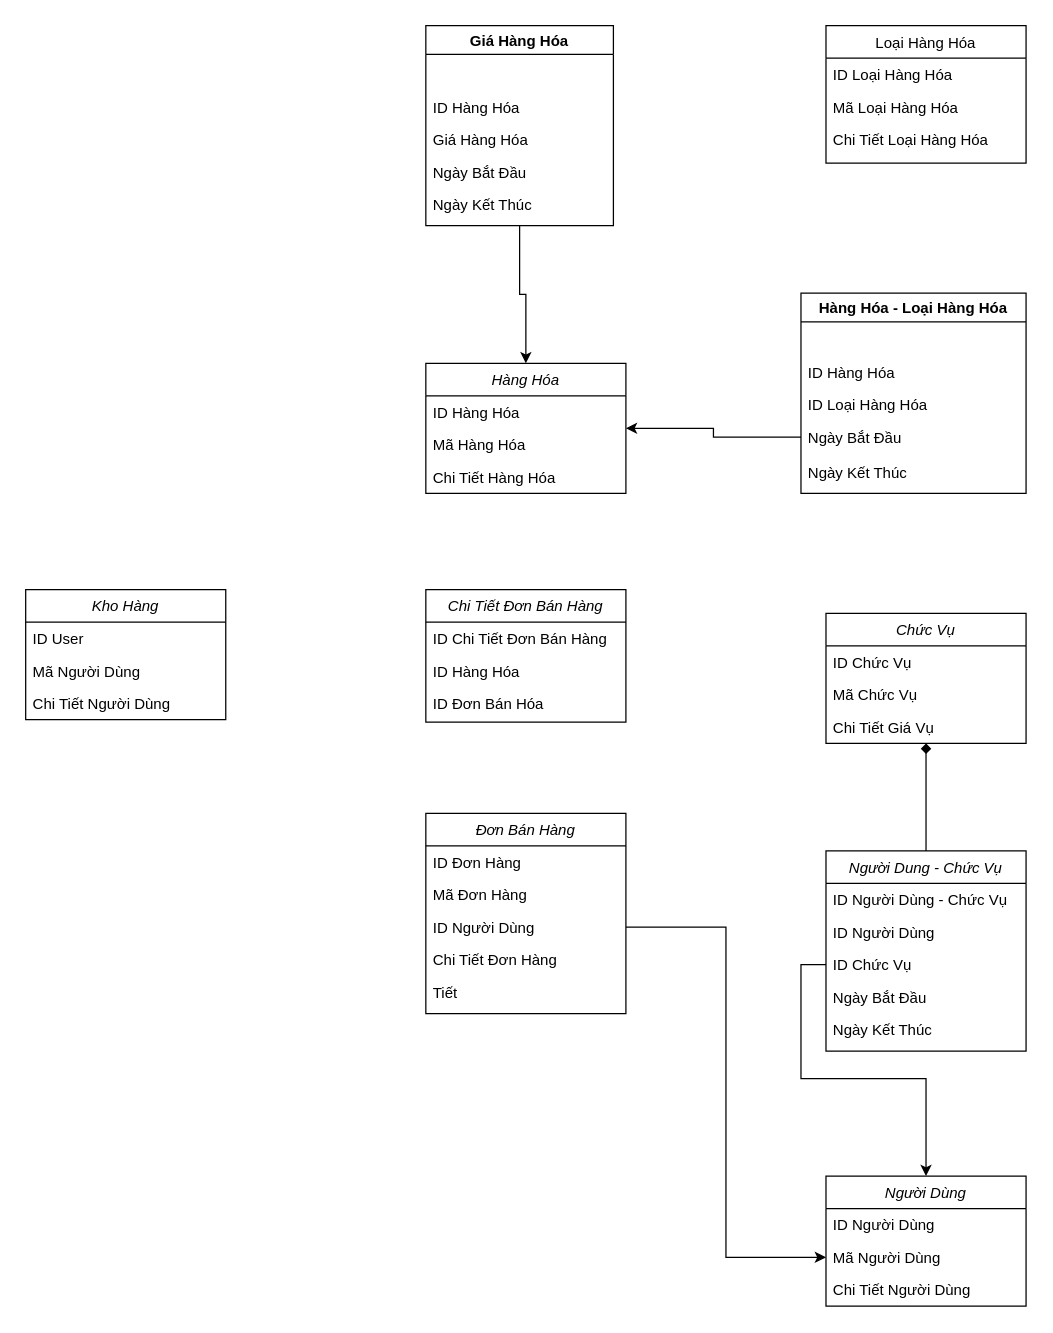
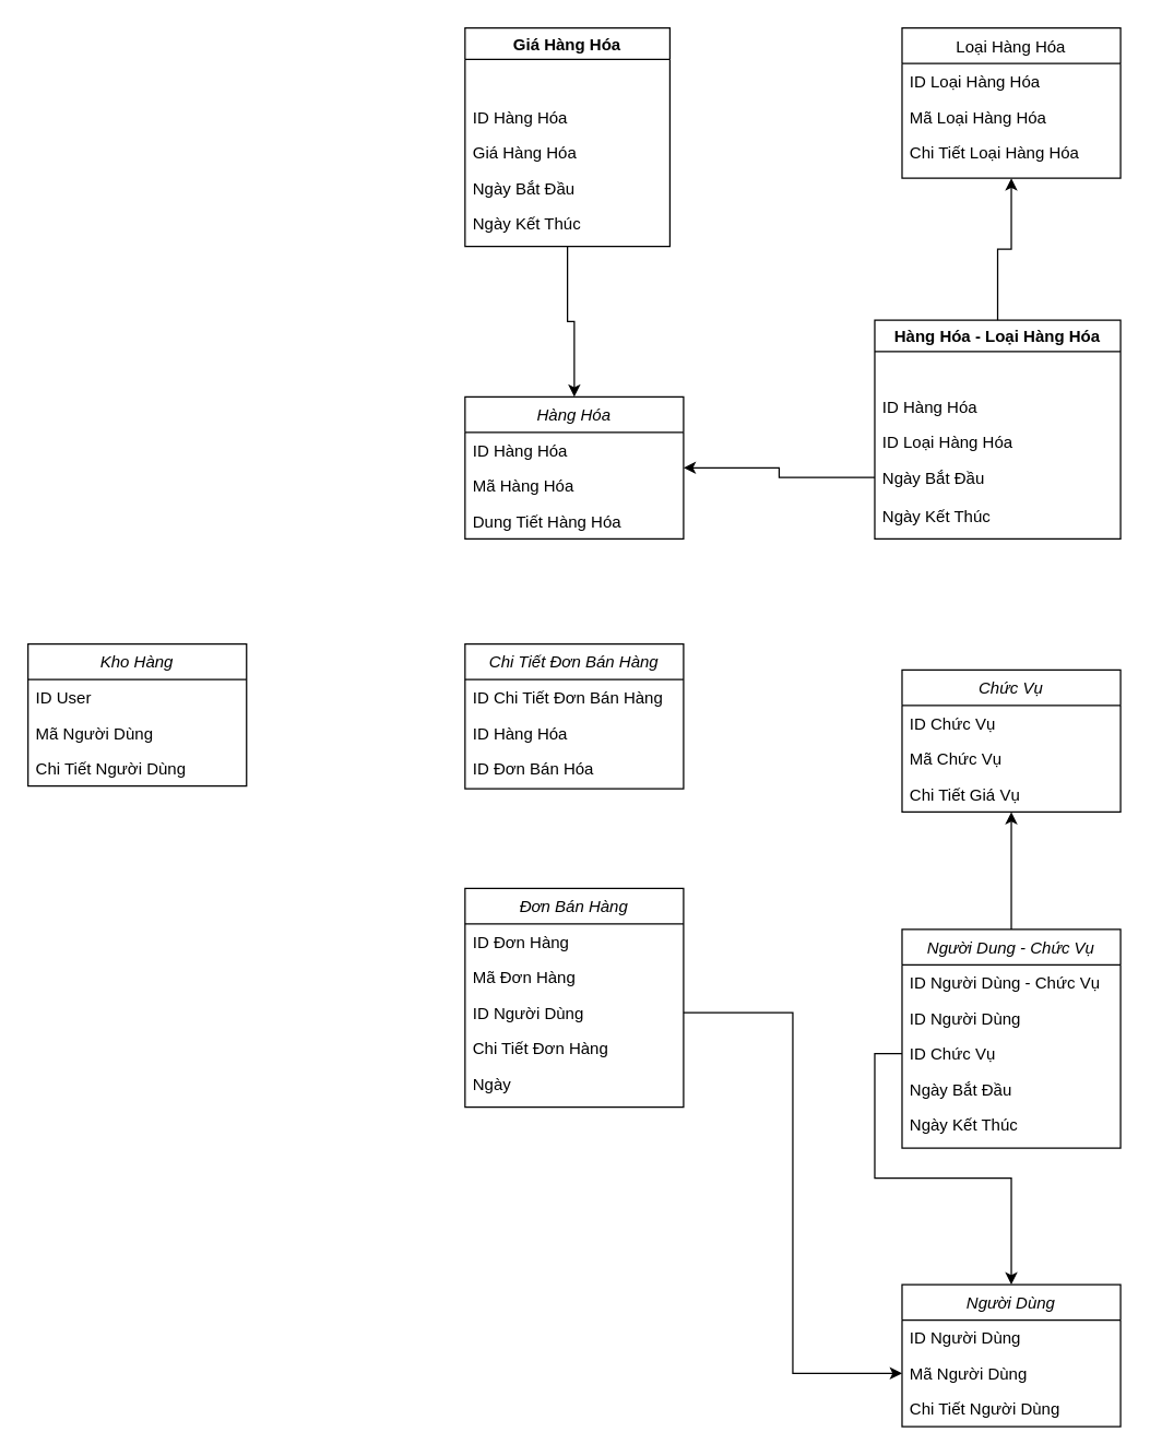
  <mxCell id="0" />
  <mxCell id="1" parent="0" />
  <mxCell id="2" value="Hàng Hóa" style="swimlane;fontStyle=2;align=center;verticalAlign=top;childLayout=stackLayout;horizontal=1;startSize=26;horizontalStack=0;resizeParent=1;resizeLast=0;collapsible=1;marginBottom=0;rounded=0;shadow=0;strokeWidth=1;" parent="1" vertex="1"><mxGeometry x="340" y="290" width="160" height="104" as="geometry"><mxRectangle x="230" y="140" width="160" height="26" as="alternateBounds" /></mxGeometry></mxCell>
  <mxCell id="3" value="ID Hàng Hóa" style="text;align=left;verticalAlign=top;spacingLeft=4;spacingRight=4;overflow=hidden;rotatable=0;points=[[0,0.5],[1,0.5]];portConstraint=eastwest;" parent="2" vertex="1"><mxGeometry y="26" width="160" height="26" as="geometry" /></mxCell>
  <mxCell id="4" value="Mã Hàng Hóa" style="text;align=left;verticalAlign=top;spacingLeft=4;spacingRight=4;overflow=hidden;rotatable=0;points=[[0,0.5],[1,0.5]];portConstraint=eastwest;rounded=0;shadow=0;html=0;" parent="2" vertex="1"><mxGeometry y="52" width="160" height="26" as="geometry" /></mxCell>
- <mxCell id="5" value="Chi Tiết Hàng Hóa" style="text;align=left;verticalAlign=top;spacingLeft=4;spacingRight=4;overflow=hidden;rotatable=0;points=[[0,0.5],[1,0.5]];portConstraint=eastwest;" parent="2" vertex="1"><mxGeometry y="78" width="160" height="26" as="geometry" /></mxCell>
+ <mxCell id="5" value="Dung Tiết Hàng Hóa" style="text;align=left;verticalAlign=top;spacingLeft=4;spacingRight=4;overflow=hidden;rotatable=0;points=[[0,0.5],[1,0.5]];portConstraint=eastwest;" parent="2" vertex="1"><mxGeometry y="78" width="160" height="26" as="geometry" /></mxCell>
  <mxCell id="6" value="Loại Hàng Hóa" style="swimlane;fontStyle=0;align=center;verticalAlign=top;childLayout=stackLayout;horizontal=1;startSize=26;horizontalStack=0;resizeParent=1;resizeLast=0;collapsible=1;marginBottom=0;rounded=0;shadow=0;strokeWidth=1;" parent="1" vertex="1"><mxGeometry x="660" y="20" width="160" height="110" as="geometry"><mxRectangle x="550" y="140" width="160" height="26" as="alternateBounds" /></mxGeometry></mxCell>
  <mxCell id="7" value="ID Loại Hàng Hóa" style="text;align=left;verticalAlign=top;spacingLeft=4;spacingRight=4;overflow=hidden;rotatable=0;points=[[0,0.5],[1,0.5]];portConstraint=eastwest;" parent="6" vertex="1"><mxGeometry y="26" width="160" height="26" as="geometry" /></mxCell>
  <mxCell id="8" value="Mã Loại Hàng Hóa" style="text;align=left;verticalAlign=top;spacingLeft=4;spacingRight=4;overflow=hidden;rotatable=0;points=[[0,0.5],[1,0.5]];portConstraint=eastwest;rounded=0;shadow=0;html=0;" parent="6" vertex="1"><mxGeometry y="52" width="160" height="26" as="geometry" /></mxCell>
  <mxCell id="9" value="Chi Tiết Loại Hàng Hóa" style="text;align=left;verticalAlign=top;spacingLeft=4;spacingRight=4;overflow=hidden;rotatable=0;points=[[0,0.5],[1,0.5]];portConstraint=eastwest;rounded=0;shadow=0;html=0;" parent="6" vertex="1"><mxGeometry y="78" width="160" height="26" as="geometry" /></mxCell>
+ <mxCell id="10" style="edgeStyle=orthogonalEdgeStyle;rounded=0;orthogonalLoop=1;jettySize=auto;html=1;exitX=0.5;exitY=0;exitDx=0;exitDy=0;" edge="1" parent="1" source="11" target="6"><mxGeometry relative="1" as="geometry" /></mxCell>
  <mxCell id="11" value="Hàng Hóa - Loại Hàng Hóa" style="swimlane;" vertex="1" parent="1"><mxGeometry x="640" y="234" width="180" height="160" as="geometry" /></mxCell>
  <mxCell id="12" value="ID Hàng Hóa" style="text;align=left;verticalAlign=top;spacingLeft=4;spacingRight=4;overflow=hidden;rotatable=0;points=[[0,0.5],[1,0.5]];portConstraint=eastwest;" vertex="1" parent="11"><mxGeometry y="50" width="180" height="26" as="geometry" /></mxCell>
  <mxCell id="13" value="ID Loại Hàng Hóa" style="text;align=left;verticalAlign=top;spacingLeft=4;spacingRight=4;overflow=hidden;rotatable=0;points=[[0,0.5],[1,0.5]];portConstraint=eastwest;" vertex="1" parent="11"><mxGeometry y="76" width="180" height="26" as="geometry" /></mxCell>
  <mxCell id="14" value="Ngày Bắt Đầu" style="text;align=left;verticalAlign=top;spacingLeft=4;spacingRight=4;overflow=hidden;rotatable=0;points=[[0,0.5],[1,0.5]];portConstraint=eastwest;" vertex="1" parent="11"><mxGeometry y="102" width="180" height="26" as="geometry" /></mxCell>
  <mxCell id="15" value="Ngày Kết Thúc" style="text;align=left;verticalAlign=top;spacingLeft=4;spacingRight=4;overflow=hidden;rotatable=0;points=[[0,0.5],[1,0.5]];portConstraint=eastwest;" vertex="1" parent="11"><mxGeometry y="130" width="180" height="26" as="geometry" /></mxCell>
  <mxCell id="16" style="edgeStyle=orthogonalEdgeStyle;rounded=0;orthogonalLoop=1;jettySize=auto;html=1;exitX=0.5;exitY=1;exitDx=0;exitDy=0;" edge="1" parent="1" source="17" target="2"><mxGeometry relative="1" as="geometry" /></mxCell>
  <mxCell id="17" value="Giá Hàng Hóa" style="swimlane;" vertex="1" parent="1"><mxGeometry x="340" y="20" width="150" height="160" as="geometry" /></mxCell>
  <mxCell id="18" value="Giá Hàng Hóa" style="text;align=left;verticalAlign=top;spacingLeft=4;spacingRight=4;overflow=hidden;rotatable=0;points=[[0,0.5],[1,0.5]];portConstraint=eastwest;" vertex="1" parent="17"><mxGeometry y="78" width="150" height="26" as="geometry" /></mxCell>
  <mxCell id="19" value="ID Hàng Hóa" style="text;align=left;verticalAlign=top;spacingLeft=4;spacingRight=4;overflow=hidden;rotatable=0;points=[[0,0.5],[1,0.5]];portConstraint=eastwest;" vertex="1" parent="17"><mxGeometry y="52" width="150" height="26" as="geometry" /></mxCell>
  <mxCell id="20" value="Ngày Bắt Đầu" style="text;align=left;verticalAlign=top;spacingLeft=4;spacingRight=4;overflow=hidden;rotatable=0;points=[[0,0.5],[1,0.5]];portConstraint=eastwest;" vertex="1" parent="17"><mxGeometry y="104" width="150" height="26" as="geometry" /></mxCell>
  <mxCell id="21" value="Ngày Kết Thúc" style="text;align=left;verticalAlign=top;spacingLeft=4;spacingRight=4;overflow=hidden;rotatable=0;points=[[0,0.5],[1,0.5]];portConstraint=eastwest;" vertex="1" parent="1"><mxGeometry x="340" y="150" width="150" height="26" as="geometry" /></mxCell>
  <mxCell id="22" value="Người Dùng" style="swimlane;fontStyle=2;align=center;verticalAlign=top;childLayout=stackLayout;horizontal=1;startSize=26;horizontalStack=0;resizeParent=1;resizeLast=0;collapsible=1;marginBottom=0;rounded=0;shadow=0;strokeWidth=1;" vertex="1" parent="1"><mxGeometry x="660" y="940" width="160" height="104" as="geometry"><mxRectangle x="230" y="140" width="160" height="26" as="alternateBounds" /></mxGeometry></mxCell>
  <mxCell id="23" value="ID Người Dùng" style="text;align=left;verticalAlign=top;spacingLeft=4;spacingRight=4;overflow=hidden;rotatable=0;points=[[0,0.5],[1,0.5]];portConstraint=eastwest;" vertex="1" parent="22"><mxGeometry y="26" width="160" height="26" as="geometry" /></mxCell>
  <mxCell id="24" value="Mã Người Dùng" style="text;align=left;verticalAlign=top;spacingLeft=4;spacingRight=4;overflow=hidden;rotatable=0;points=[[0,0.5],[1,0.5]];portConstraint=eastwest;rounded=0;shadow=0;html=0;" vertex="1" parent="22"><mxGeometry y="52" width="160" height="26" as="geometry" /></mxCell>
  <mxCell id="25" value="Chi Tiết Người Dùng" style="text;align=left;verticalAlign=top;spacingLeft=4;spacingRight=4;overflow=hidden;rotatable=0;points=[[0,0.5],[1,0.5]];portConstraint=eastwest;" vertex="1" parent="22"><mxGeometry y="78" width="160" height="26" as="geometry" /></mxCell>
  <mxCell id="26" value="Chức Vụ" style="swimlane;fontStyle=2;align=center;verticalAlign=top;childLayout=stackLayout;horizontal=1;startSize=26;horizontalStack=0;resizeParent=1;resizeLast=0;collapsible=1;marginBottom=0;rounded=0;shadow=0;strokeWidth=1;" vertex="1" parent="1"><mxGeometry x="660" y="490" width="160" height="104" as="geometry"><mxRectangle x="230" y="140" width="160" height="26" as="alternateBounds" /></mxGeometry></mxCell>
  <mxCell id="27" value="ID Chức Vụ" style="text;align=left;verticalAlign=top;spacingLeft=4;spacingRight=4;overflow=hidden;rotatable=0;points=[[0,0.5],[1,0.5]];portConstraint=eastwest;" vertex="1" parent="26"><mxGeometry y="26" width="160" height="26" as="geometry" /></mxCell>
  <mxCell id="28" value="Mã Chức Vụ" style="text;align=left;verticalAlign=top;spacingLeft=4;spacingRight=4;overflow=hidden;rotatable=0;points=[[0,0.5],[1,0.5]];portConstraint=eastwest;rounded=0;shadow=0;html=0;" vertex="1" parent="26"><mxGeometry y="52" width="160" height="26" as="geometry" /></mxCell>
  <mxCell id="29" value="Chi Tiết Giá Vụ" style="text;align=left;verticalAlign=top;spacingLeft=4;spacingRight=4;overflow=hidden;rotatable=0;points=[[0,0.5],[1,0.5]];portConstraint=eastwest;" vertex="1" parent="26"><mxGeometry y="78" width="160" height="26" as="geometry" /></mxCell>
- <mxCell id="30" style="edgeStyle=orthogonalEdgeStyle;rounded=0;orthogonalLoop=1;jettySize=auto;html=1;exitX=0.5;exitY=0;exitDx=0;exitDy=0;endArrow=diamond;" edge="1" parent="1" source="31" target="26"><mxGeometry relative="1" as="geometry" /></mxCell>
+ <mxCell id="30" style="edgeStyle=orthogonalEdgeStyle;rounded=0;orthogonalLoop=1;jettySize=auto;html=1;exitX=0.5;exitY=0;exitDx=0;exitDy=0;" edge="1" parent="1" source="31" target="26"><mxGeometry relative="1" as="geometry" /></mxCell>
  <mxCell id="31" value="Người Dung - Chức Vụ" style="swimlane;fontStyle=2;align=center;verticalAlign=top;childLayout=stackLayout;horizontal=1;startSize=26;horizontalStack=0;resizeParent=1;resizeLast=0;collapsible=1;marginBottom=0;rounded=0;shadow=0;strokeWidth=1;" vertex="1" parent="1"><mxGeometry x="660" y="680" width="160" height="160" as="geometry"><mxRectangle x="230" y="140" width="160" height="26" as="alternateBounds" /></mxGeometry></mxCell>
  <mxCell id="32" value="ID Người Dùng - Chức Vụ" style="text;align=left;verticalAlign=top;spacingLeft=4;spacingRight=4;overflow=hidden;rotatable=0;points=[[0,0.5],[1,0.5]];portConstraint=eastwest;" vertex="1" parent="31"><mxGeometry y="26" width="160" height="26" as="geometry" /></mxCell>
  <mxCell id="33" value="ID Người Dùng" style="text;align=left;verticalAlign=top;spacingLeft=4;spacingRight=4;overflow=hidden;rotatable=0;points=[[0,0.5],[1,0.5]];portConstraint=eastwest;rounded=0;shadow=0;html=0;" vertex="1" parent="31"><mxGeometry y="52" width="160" height="26" as="geometry" /></mxCell>
  <mxCell id="34" value="ID Chức Vụ" style="text;align=left;verticalAlign=top;spacingLeft=4;spacingRight=4;overflow=hidden;rotatable=0;points=[[0,0.5],[1,0.5]];portConstraint=eastwest;" vertex="1" parent="31"><mxGeometry y="78" width="160" height="26" as="geometry" /></mxCell>
  <mxCell id="35" value="Ngày Bắt Đầu" style="text;align=left;verticalAlign=top;spacingLeft=4;spacingRight=4;overflow=hidden;rotatable=0;points=[[0,0.5],[1,0.5]];portConstraint=eastwest;" vertex="1" parent="31"><mxGeometry y="104" width="160" height="26" as="geometry" /></mxCell>
  <mxCell id="36" value="Ngày Kết Thúc" style="text;align=left;verticalAlign=top;spacingLeft=4;spacingRight=4;overflow=hidden;rotatable=0;points=[[0,0.5],[1,0.5]];portConstraint=eastwest;" vertex="1" parent="31"><mxGeometry y="130" width="160" height="26" as="geometry" /></mxCell>
  <mxCell id="37" style="edgeStyle=orthogonalEdgeStyle;rounded=0;orthogonalLoop=1;jettySize=auto;html=1;exitX=0;exitY=0.5;exitDx=0;exitDy=0;" edge="1" parent="1" source="34" target="22"><mxGeometry relative="1" as="geometry" /></mxCell>
  <mxCell id="38" style="edgeStyle=orthogonalEdgeStyle;rounded=0;orthogonalLoop=1;jettySize=auto;html=1;exitX=0;exitY=0.5;exitDx=0;exitDy=0;" edge="1" parent="1" source="14" target="2"><mxGeometry relative="1" as="geometry" /></mxCell>
  <mxCell id="39" value="Kho Hàng" style="swimlane;fontStyle=2;align=center;verticalAlign=top;childLayout=stackLayout;horizontal=1;startSize=26;horizontalStack=0;resizeParent=1;resizeLast=0;collapsible=1;marginBottom=0;rounded=0;shadow=0;strokeWidth=1;" vertex="1" parent="1"><mxGeometry y="471" width="160" height="104" as="geometry" x="20"><mxRectangle x="230" y="140" width="160" height="26" as="alternateBounds" /></mxGeometry></mxCell>
  <mxCell id="40" value="ID User" style="text;align=left;verticalAlign=top;spacingLeft=4;spacingRight=4;overflow=hidden;rotatable=0;points=[[0,0.5],[1,0.5]];portConstraint=eastwest;" vertex="1" parent="39"><mxGeometry y="26" width="160" height="26" as="geometry" /></mxCell>
  <mxCell id="41" value="Mã Người Dùng" style="text;align=left;verticalAlign=top;spacingLeft=4;spacingRight=4;overflow=hidden;rotatable=0;points=[[0,0.5],[1,0.5]];portConstraint=eastwest;rounded=0;shadow=0;html=0;" vertex="1" parent="39"><mxGeometry y="52" width="160" height="26" as="geometry" /></mxCell>
  <mxCell id="42" value="Chi Tiết Người Dùng" style="text;align=left;verticalAlign=top;spacingLeft=4;spacingRight=4;overflow=hidden;rotatable=0;points=[[0,0.5],[1,0.5]];portConstraint=eastwest;" vertex="1" parent="39"><mxGeometry y="78" width="160" height="26" as="geometry" /></mxCell>
  <mxCell id="43" value="Đơn Bán Hàng" style="swimlane;fontStyle=2;align=center;verticalAlign=top;childLayout=stackLayout;horizontal=1;startSize=26;horizontalStack=0;resizeParent=1;resizeLast=0;collapsible=1;marginBottom=0;rounded=0;shadow=0;strokeWidth=1;" vertex="1" parent="1"><mxGeometry x="340" y="650" width="160" height="160" as="geometry"><mxRectangle x="230" y="140" width="160" height="26" as="alternateBounds" /></mxGeometry></mxCell>
  <mxCell id="44" value="ID Đơn Hàng" style="text;align=left;verticalAlign=top;spacingLeft=4;spacingRight=4;overflow=hidden;rotatable=0;points=[[0,0.5],[1,0.5]];portConstraint=eastwest;" vertex="1" parent="43"><mxGeometry y="26" width="160" height="26" as="geometry" /></mxCell>
  <mxCell id="45" value="Mã Đơn Hàng" style="text;align=left;verticalAlign=top;spacingLeft=4;spacingRight=4;overflow=hidden;rotatable=0;points=[[0,0.5],[1,0.5]];portConstraint=eastwest;rounded=0;shadow=0;html=0;" vertex="1" parent="43"><mxGeometry y="52" width="160" height="26" as="geometry" /></mxCell>
  <mxCell id="46" value="ID Người Dùng" style="text;align=left;verticalAlign=top;spacingLeft=4;spacingRight=4;overflow=hidden;rotatable=0;points=[[0,0.5],[1,0.5]];portConstraint=eastwest;" vertex="1" parent="43"><mxGeometry y="78" width="160" height="26" as="geometry" /></mxCell>
  <mxCell id="47" value="Chi Tiết Đơn Hàng" style="text;align=left;verticalAlign=top;spacingLeft=4;spacingRight=4;overflow=hidden;rotatable=0;points=[[0,0.5],[1,0.5]];portConstraint=eastwest;" vertex="1" parent="43"><mxGeometry y="104" width="160" height="26" as="geometry" /></mxCell>
- <mxCell id="48" value="Tiết" style="text;align=left;verticalAlign=top;spacingLeft=4;spacingRight=4;overflow=hidden;rotatable=0;points=[[0,0.5],[1,0.5]];portConstraint=eastwest;" vertex="1" parent="43"><mxGeometry y="130" width="160" height="26" as="geometry" /></mxCell>
+ <mxCell id="48" value="Ngày" style="text;align=left;verticalAlign=top;spacingLeft=4;spacingRight=4;overflow=hidden;rotatable=0;points=[[0,0.5],[1,0.5]];portConstraint=eastwest;" vertex="1" parent="43"><mxGeometry y="130" width="160" height="26" as="geometry" /></mxCell>
  <mxCell id="49" style="edgeStyle=orthogonalEdgeStyle;rounded=0;orthogonalLoop=1;jettySize=auto;html=1;exitX=1;exitY=0.5;exitDx=0;exitDy=0;entryX=0;entryY=0.5;entryDx=0;entryDy=0;" edge="1" parent="1" source="46" target="24"><mxGeometry relative="1" as="geometry" /></mxCell>
  <mxCell id="50" value="Chi Tiết Đơn Bán Hàng" style="swimlane;fontStyle=2;align=center;verticalAlign=top;childLayout=stackLayout;horizontal=1;startSize=26;horizontalStack=0;resizeParent=1;resizeLast=0;collapsible=1;marginBottom=0;rounded=0;shadow=0;strokeWidth=1;" vertex="1" parent="1"><mxGeometry x="340" y="471" width="160" height="106" as="geometry"><mxRectangle x="230" y="140" width="160" height="26" as="alternateBounds" /></mxGeometry></mxCell>
  <mxCell id="51" value="ID Chi Tiết Đơn Bán Hàng" style="text;align=left;verticalAlign=top;spacingLeft=4;spacingRight=4;overflow=hidden;rotatable=0;points=[[0,0.5],[1,0.5]];portConstraint=eastwest;rounded=0;shadow=0;html=0;" vertex="1" parent="50"><mxGeometry y="26" width="160" height="26" as="geometry" /></mxCell>
  <mxCell id="52" value="ID Hàng Hóa" style="text;align=left;verticalAlign=top;spacingLeft=4;spacingRight=4;overflow=hidden;rotatable=0;points=[[0,0.5],[1,0.5]];portConstraint=eastwest;" vertex="1" parent="50"><mxGeometry y="52" width="160" height="26" as="geometry" /></mxCell>
  <mxCell id="53" value="ID Đơn Bán Hóa" style="text;align=left;verticalAlign=top;spacingLeft=4;spacingRight=4;overflow=hidden;rotatable=0;points=[[0,0.5],[1,0.5]];portConstraint=eastwest;" vertex="1" parent="50"><mxGeometry y="78" width="160" height="26" as="geometry" /></mxCell>
